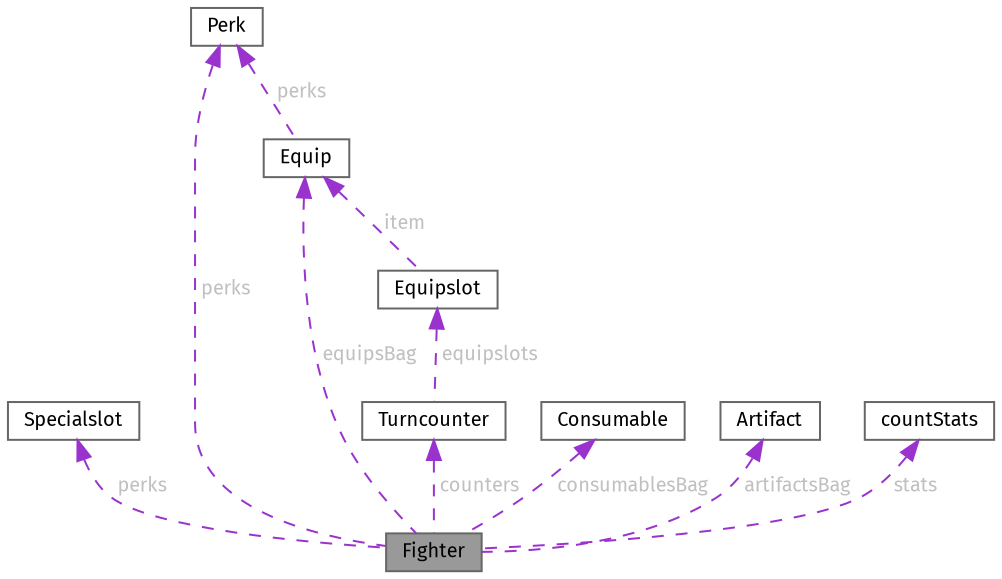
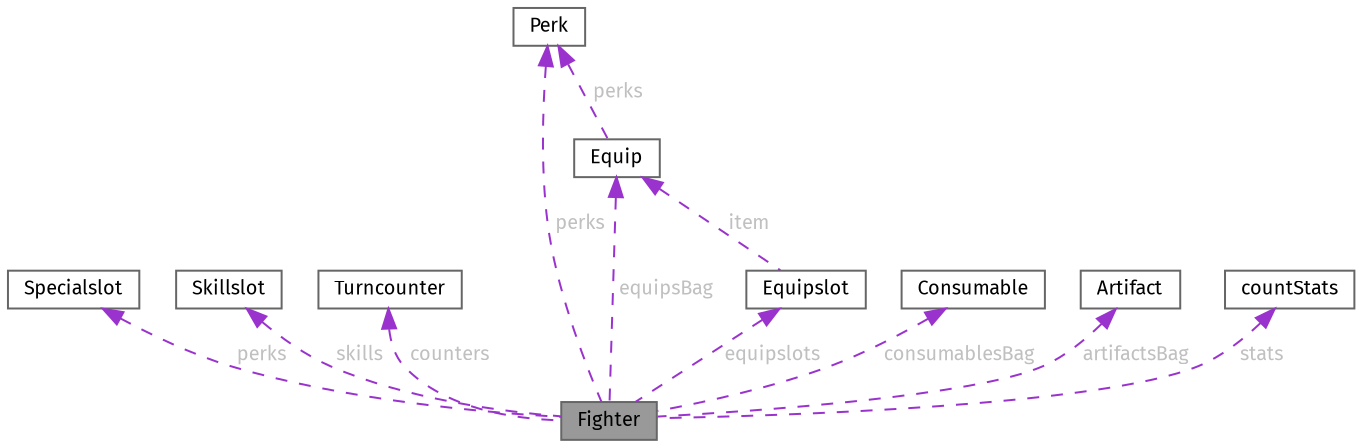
  digraph {
    fontname="Fira Sans"
    node [color=gray40 fillcolor=white fontname="Fira Sans" fontsize=10 shape=box style=filled]
    edge [color=darkorchid3 dir=back fontcolor=grey fontname="Fira Sans" fontsize=10 labelfontname=Helvetica labelfontsize=10 style=dashed]
    n1 [fillcolor=grey60 fontcolor=black height=0.2 label=Fighter width=0.4]
    n2 [height=0.2 label=Specialslot width=0.4]
+   n3 [height=0.2 label=Skillslot width=0.4]
    n4 [height=0.2 label=Turncounter width=0.4]
    n5 [height=0.2 label=Perk width=0.4]
    n6 [height=0.2 label=Equip width=0.4]
    n7 [height=0.2 label=Equipslot width=0.4]
    n8 [height=0.2 label=Consumable width=0.4]
    n9 [height=0.2 label=Artifact width=0.4]
    n10 [height=0.2 label=countStats width=0.4]
    n2 -> n1 [label=" perks"]
+   n3 -> n1 [label=" skills"]
    n4 -> n1 [label=" counters"]
    n5 -> n1 [label=" perks"]
    n5 -> n6 [label=" perks"]
    n6 -> n1 [label=" equipsBag"]
    n6 -> n7 [label=" item"]
-   n7 -> n4 [label=" equipslots"]
+   n7 -> n1 [label=" equipslots"]
    n8 -> n1 [label=" consumablesBag"]
    n9 -> n1 [label=" artifactsBag"]
    n10 -> n1 [label=" stats"]
  }
